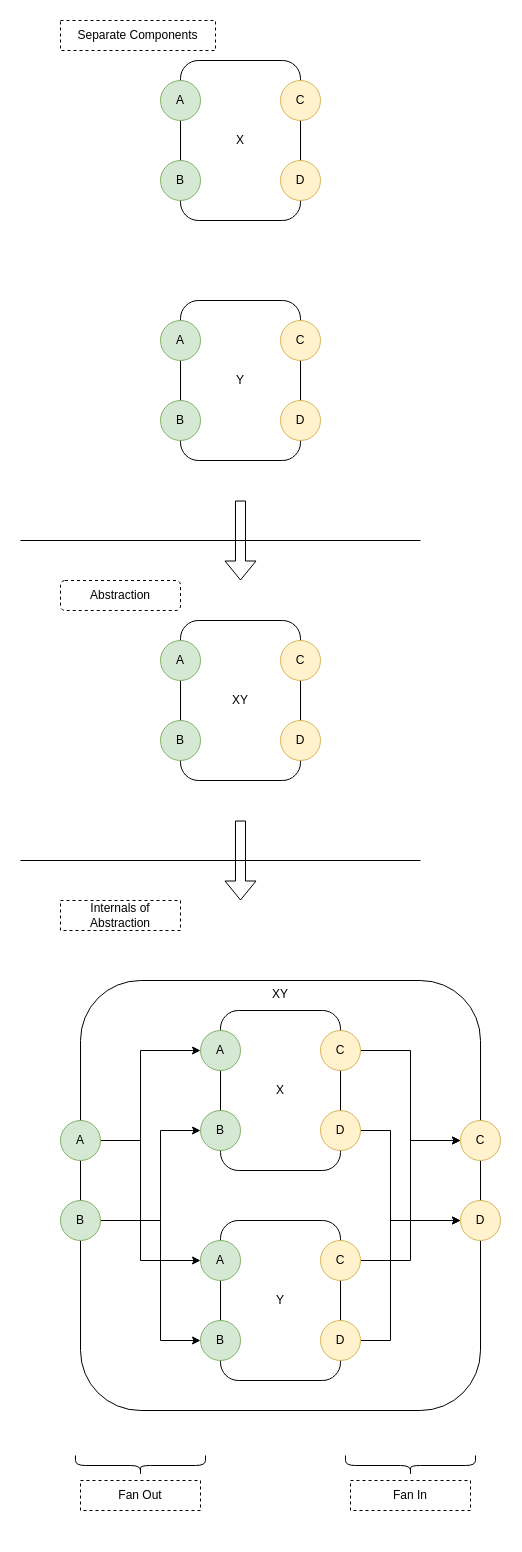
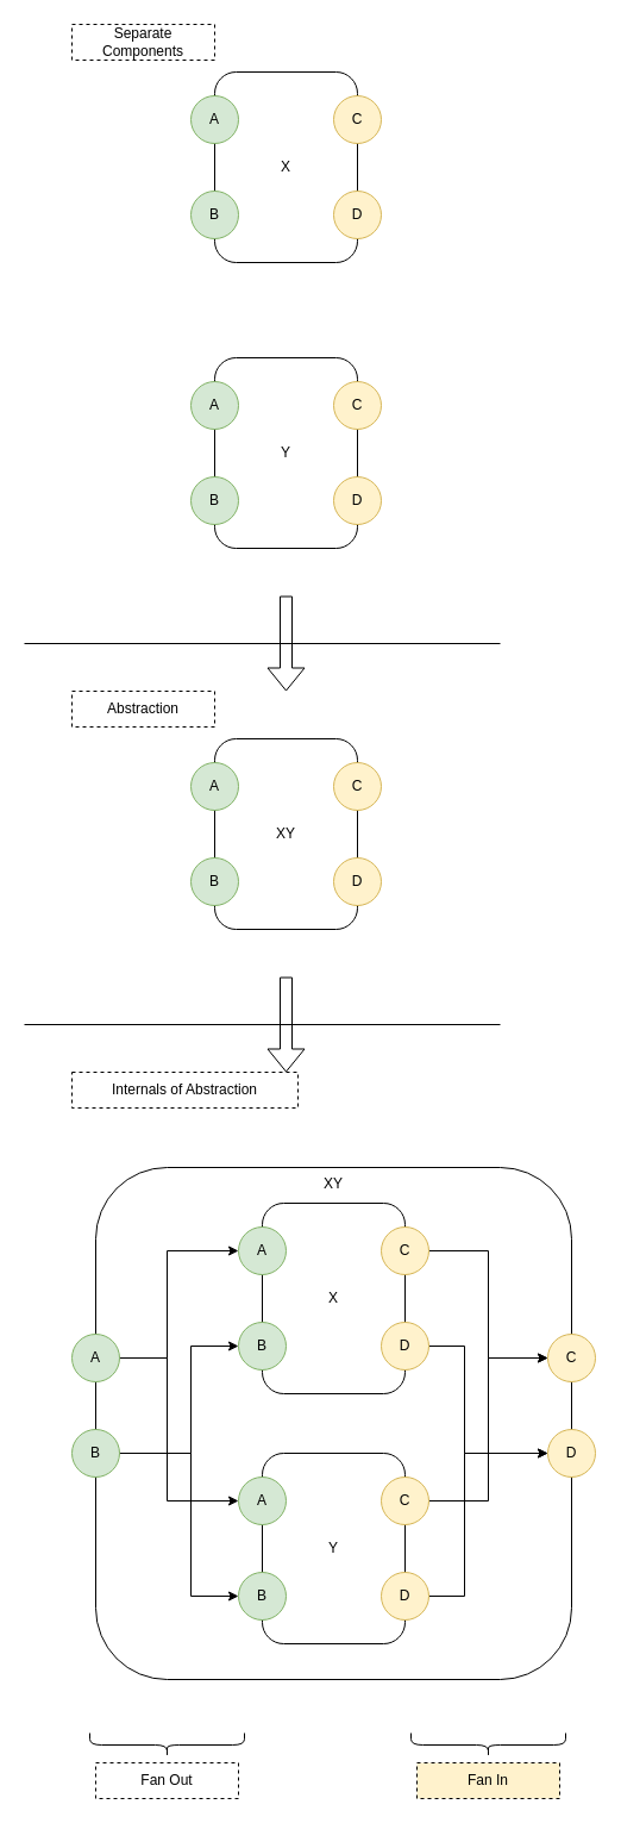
  <mxCell id="0" />
  <mxCell id="1" parent="0" />
  <mxCell id="2" value="XY" style="rounded=1;whiteSpace=wrap;html=1;verticalAlign=top;" vertex="1" parent="1"><mxGeometry x="80" y="980" width="400" height="430" as="geometry" /></mxCell>
  <mxCell id="3" value="X" style="rounded=1;whiteSpace=wrap;html=1;" vertex="1" parent="1"><mxGeometry x="180" y="60" width="120" height="160" as="geometry" /></mxCell>
  <mxCell id="4" value="A" style="ellipse;whiteSpace=wrap;html=1;aspect=fixed;fillColor=#d5e8d4;strokeColor=#82b366;" vertex="1" parent="1"><mxGeometry x="160" y="80" width="40" height="40" as="geometry" /></mxCell>
  <mxCell id="5" value="B" style="ellipse;whiteSpace=wrap;html=1;aspect=fixed;fillColor=#d5e8d4;strokeColor=#82b366;" vertex="1" parent="1"><mxGeometry x="160" y="160" width="40" height="40" as="geometry" /></mxCell>
  <mxCell id="6" value="C" style="ellipse;whiteSpace=wrap;html=1;aspect=fixed;fillColor=#fff2cc;strokeColor=#d6b656;" vertex="1" parent="1"><mxGeometry x="280" y="80" width="40" height="40" as="geometry" /></mxCell>
  <mxCell id="7" value="D" style="ellipse;whiteSpace=wrap;html=1;aspect=fixed;fillColor=#fff2cc;strokeColor=#d6b656;" vertex="1" parent="1"><mxGeometry x="280" y="160" width="40" height="40" as="geometry" /></mxCell>
  <mxCell id="8" value="Y" style="rounded=1;whiteSpace=wrap;html=1;" vertex="1" parent="1"><mxGeometry x="180" y="300" width="120" height="160" as="geometry" /></mxCell>
  <mxCell id="9" value="A" style="ellipse;whiteSpace=wrap;html=1;aspect=fixed;fillColor=#d5e8d4;strokeColor=#82b366;" vertex="1" parent="1"><mxGeometry x="160" y="320" width="40" height="40" as="geometry" /></mxCell>
  <mxCell id="10" value="B" style="ellipse;whiteSpace=wrap;html=1;aspect=fixed;fillColor=#d5e8d4;strokeColor=#82b366;" vertex="1" parent="1"><mxGeometry x="160" y="400" width="40" height="40" as="geometry" /></mxCell>
  <mxCell id="11" value="C" style="ellipse;whiteSpace=wrap;html=1;aspect=fixed;fillColor=#fff2cc;strokeColor=#d6b656;" vertex="1" parent="1"><mxGeometry x="280" y="320" width="40" height="40" as="geometry" /></mxCell>
  <mxCell id="12" value="D" style="ellipse;whiteSpace=wrap;html=1;aspect=fixed;fillColor=#fff2cc;strokeColor=#d6b656;" vertex="1" parent="1"><mxGeometry x="280" y="400" width="40" height="40" as="geometry" /></mxCell>
  <mxCell id="13" value="" style="endArrow=none;html=1;" edge="1" parent="1"><mxGeometry width="50" height="50" relative="1" as="geometry"><mxPoint x="20" y="540" as="sourcePoint" /><mxPoint x="420" y="540" as="targetPoint" /></mxGeometry></mxCell>
  <mxCell id="14" value="XY" style="rounded=1;whiteSpace=wrap;html=1;" vertex="1" parent="1"><mxGeometry x="180" y="620" width="120" height="160" as="geometry" /></mxCell>
  <mxCell id="15" value="A" style="ellipse;whiteSpace=wrap;html=1;aspect=fixed;fillColor=#d5e8d4;strokeColor=#82b366;" vertex="1" parent="1"><mxGeometry x="160" y="640" width="40" height="40" as="geometry" /></mxCell>
  <mxCell id="16" value="B" style="ellipse;whiteSpace=wrap;html=1;aspect=fixed;fillColor=#d5e8d4;strokeColor=#82b366;" vertex="1" parent="1"><mxGeometry x="160" y="720" width="40" height="40" as="geometry" /></mxCell>
  <mxCell id="17" value="C" style="ellipse;whiteSpace=wrap;html=1;aspect=fixed;fillColor=#fff2cc;strokeColor=#d6b656;" vertex="1" parent="1"><mxGeometry x="280" y="640" width="40" height="40" as="geometry" /></mxCell>
  <mxCell id="18" value="D" style="ellipse;whiteSpace=wrap;html=1;aspect=fixed;fillColor=#fff2cc;strokeColor=#d6b656;" vertex="1" parent="1"><mxGeometry x="280" y="720" width="40" height="40" as="geometry" /></mxCell>
- <mxCell id="19" value="Separate Components" style="rounded=0;whiteSpace=wrap;html=1;dashed=1;" vertex="1" parent="1"><mxGeometry x="60" y="20" width="155" height="30" as="geometry" /></mxCell>
- <mxCell id="20" value="Abstraction" style="whiteSpace=wrap;html=1;dashed=1;rounded=1;" vertex="1" parent="1"><mxGeometry x="60" y="580" width="120" height="30" as="geometry" /></mxCell>
+ <mxCell id="19" value="Separate Components" style="rounded=0;whiteSpace=wrap;html=1;dashed=1;" vertex="1" parent="1"><mxGeometry x="60" y="20" width="120" height="30" as="geometry" /></mxCell>
+ <mxCell id="20" value="Abstraction" style="rounded=0;whiteSpace=wrap;html=1;dashed=1;" vertex="1" parent="1"><mxGeometry x="60" y="580" width="120" height="30" as="geometry" /></mxCell>
  <mxCell id="21" value="" style="shape=flexArrow;endArrow=classic;html=1;" edge="1" parent="1"><mxGeometry width="50" height="50" relative="1" as="geometry"><mxPoint x="240" y="500" as="sourcePoint" /><mxPoint x="240" y="580" as="targetPoint" /></mxGeometry></mxCell>
  <mxCell id="22" value="X" style="rounded=1;whiteSpace=wrap;html=1;" vertex="1" parent="1"><mxGeometry x="220" y="1010" width="120" height="160" as="geometry" /></mxCell>
  <mxCell id="23" value="A" style="ellipse;whiteSpace=wrap;html=1;aspect=fixed;fillColor=#d5e8d4;strokeColor=#82b366;" vertex="1" parent="1"><mxGeometry x="200" y="1030" width="40" height="40" as="geometry" /></mxCell>
  <mxCell id="24" value="B" style="ellipse;whiteSpace=wrap;html=1;aspect=fixed;fillColor=#d5e8d4;strokeColor=#82b366;" vertex="1" parent="1"><mxGeometry x="200" y="1110" width="40" height="40" as="geometry" /></mxCell>
  <mxCell id="25" value="C" style="ellipse;whiteSpace=wrap;html=1;aspect=fixed;fillColor=#fff2cc;strokeColor=#d6b656;" vertex="1" parent="1"><mxGeometry x="460" y="1120" width="40" height="40" as="geometry" /></mxCell>
  <mxCell id="26" value="D" style="ellipse;whiteSpace=wrap;html=1;aspect=fixed;fillColor=#fff2cc;strokeColor=#d6b656;" vertex="1" parent="1"><mxGeometry x="460" y="1200" width="40" height="40" as="geometry" /></mxCell>
  <mxCell id="27" value="Y" style="rounded=1;whiteSpace=wrap;html=1;" vertex="1" parent="1"><mxGeometry x="220" y="1220" width="120" height="160" as="geometry" /></mxCell>
  <mxCell id="28" value="A" style="ellipse;whiteSpace=wrap;html=1;aspect=fixed;fillColor=#d5e8d4;strokeColor=#82b366;" vertex="1" parent="1"><mxGeometry x="200" y="1240" width="40" height="40" as="geometry" /></mxCell>
  <mxCell id="29" value="B" style="ellipse;whiteSpace=wrap;html=1;aspect=fixed;fillColor=#d5e8d4;strokeColor=#82b366;" vertex="1" parent="1"><mxGeometry x="200" y="1320" width="40" height="40" as="geometry" /></mxCell>
  <mxCell id="30" style="edgeStyle=orthogonalEdgeStyle;rounded=0;orthogonalLoop=1;jettySize=auto;html=1;exitX=1;exitY=0.5;exitDx=0;exitDy=0;" edge="1" parent="1" source="31" target="25"><mxGeometry relative="1" as="geometry"><Array as="points"><mxPoint x="410" y="1260" /><mxPoint x="410" y="1140" /></Array></mxGeometry></mxCell>
  <mxCell id="31" value="C" style="ellipse;whiteSpace=wrap;html=1;aspect=fixed;fillColor=#fff2cc;strokeColor=#d6b656;" vertex="1" parent="1"><mxGeometry x="320" y="1240" width="40" height="40" as="geometry" /></mxCell>
  <mxCell id="32" style="edgeStyle=orthogonalEdgeStyle;rounded=0;orthogonalLoop=1;jettySize=auto;html=1;exitX=1;exitY=0.5;exitDx=0;exitDy=0;entryX=0;entryY=0.5;entryDx=0;entryDy=0;" edge="1" parent="1" source="33" target="26"><mxGeometry relative="1" as="geometry"><Array as="points"><mxPoint x="390" y="1340" /><mxPoint x="390" y="1220" /></Array></mxGeometry></mxCell>
  <mxCell id="33" value="D" style="ellipse;whiteSpace=wrap;html=1;aspect=fixed;fillColor=#fff2cc;strokeColor=#d6b656;" vertex="1" parent="1"><mxGeometry x="320" y="1320" width="40" height="40" as="geometry" /></mxCell>
  <mxCell id="34" value="" style="endArrow=none;html=1;" edge="1" parent="1"><mxGeometry width="50" height="50" relative="1" as="geometry"><mxPoint x="20" y="860" as="sourcePoint" /><mxPoint x="420" y="860" as="targetPoint" /></mxGeometry></mxCell>
- <mxCell id="35" value="Internals of Abstraction" style="rounded=0;whiteSpace=wrap;html=1;dashed=1;" vertex="1" parent="1"><mxGeometry x="60" y="900" width="120" height="30" as="geometry" /></mxCell>
+ <mxCell id="35" value="Internals of Abstraction" style="rounded=0;whiteSpace=wrap;html=1;dashed=1;" vertex="1" parent="1"><mxGeometry x="60" y="900" width="190" height="30" as="geometry" /></mxCell>
  <mxCell id="36" value="" style="shape=flexArrow;endArrow=classic;html=1;" edge="1" parent="1"><mxGeometry width="50" height="50" relative="1" as="geometry"><mxPoint x="240" y="820" as="sourcePoint" /><mxPoint x="240" y="900" as="targetPoint" /></mxGeometry></mxCell>
  <mxCell id="37" style="edgeStyle=orthogonalEdgeStyle;rounded=0;orthogonalLoop=1;jettySize=auto;html=1;exitX=1;exitY=0.5;exitDx=0;exitDy=0;" edge="1" parent="1" source="39" target="23"><mxGeometry relative="1" as="geometry"><Array as="points"><mxPoint x="140" y="1140" /><mxPoint x="140" y="1050" /></Array></mxGeometry></mxCell>
  <mxCell id="38" style="edgeStyle=orthogonalEdgeStyle;rounded=0;orthogonalLoop=1;jettySize=auto;html=1;exitX=1;exitY=0.5;exitDx=0;exitDy=0;" edge="1" parent="1" source="39" target="28"><mxGeometry relative="1" as="geometry"><Array as="points"><mxPoint x="140" y="1140" /><mxPoint x="140" y="1260" /></Array></mxGeometry></mxCell>
  <mxCell id="39" value="A" style="ellipse;whiteSpace=wrap;html=1;aspect=fixed;fillColor=#d5e8d4;strokeColor=#82b366;" vertex="1" parent="1"><mxGeometry x="60" y="1120" width="40" height="40" as="geometry" /></mxCell>
  <mxCell id="40" style="edgeStyle=orthogonalEdgeStyle;rounded=0;orthogonalLoop=1;jettySize=auto;html=1;exitX=1;exitY=0.5;exitDx=0;exitDy=0;" edge="1" parent="1" source="42" target="24"><mxGeometry relative="1" as="geometry"><Array as="points"><mxPoint x="160" y="1220" /><mxPoint x="160" y="1130" /></Array></mxGeometry></mxCell>
  <mxCell id="41" style="edgeStyle=orthogonalEdgeStyle;rounded=0;orthogonalLoop=1;jettySize=auto;html=1;exitX=1;exitY=0.5;exitDx=0;exitDy=0;" edge="1" parent="1" source="42" target="29"><mxGeometry relative="1" as="geometry"><Array as="points"><mxPoint x="160" y="1220" /><mxPoint x="160" y="1340" /></Array></mxGeometry></mxCell>
  <mxCell id="42" value="B" style="ellipse;whiteSpace=wrap;html=1;aspect=fixed;fillColor=#d5e8d4;strokeColor=#82b366;" vertex="1" parent="1"><mxGeometry x="60" y="1200" width="40" height="40" as="geometry" /></mxCell>
  <mxCell id="43" style="edgeStyle=orthogonalEdgeStyle;rounded=0;orthogonalLoop=1;jettySize=auto;html=1;exitX=1;exitY=0.5;exitDx=0;exitDy=0;entryX=0;entryY=0.5;entryDx=0;entryDy=0;" edge="1" parent="1" source="44" target="25"><mxGeometry relative="1" as="geometry" /></mxCell>
  <mxCell id="44" value="C" style="ellipse;whiteSpace=wrap;html=1;aspect=fixed;fillColor=#fff2cc;strokeColor=#d6b656;" vertex="1" parent="1"><mxGeometry x="320" y="1030" width="40" height="40" as="geometry" /></mxCell>
  <mxCell id="45" style="edgeStyle=orthogonalEdgeStyle;rounded=0;orthogonalLoop=1;jettySize=auto;html=1;exitX=1;exitY=0.5;exitDx=0;exitDy=0;" edge="1" parent="1" source="46" target="26"><mxGeometry relative="1" as="geometry"><Array as="points"><mxPoint x="390" y="1130" /><mxPoint x="390" y="1220" /></Array></mxGeometry></mxCell>
  <mxCell id="46" value="D" style="ellipse;whiteSpace=wrap;html=1;aspect=fixed;fillColor=#fff2cc;strokeColor=#d6b656;" vertex="1" parent="1"><mxGeometry x="320" y="1110" width="40" height="40" as="geometry" /></mxCell>
  <mxCell id="47" value="" style="shape=curlyBracket;whiteSpace=wrap;html=1;rounded=1;rotation=-90;" vertex="1" parent="1"><mxGeometry x="130" y="1400" width="20" height="130" as="geometry" /></mxCell>
  <mxCell id="48" value="" style="shape=curlyBracket;whiteSpace=wrap;html=1;rounded=1;rotation=-90;" vertex="1" parent="1"><mxGeometry x="400" y="1400" width="20" height="130" as="geometry" /></mxCell>
  <mxCell id="49" value="Fan Out" style="rounded=0;whiteSpace=wrap;html=1;dashed=1;" vertex="1" parent="1"><mxGeometry x="80" y="1480" width="120" height="30" as="geometry" /></mxCell>
- <mxCell id="50" value="Fan In" style="rounded=0;whiteSpace=wrap;html=1;dashed=1;" vertex="1" parent="1"><mxGeometry x="350" y="1480" width="120" height="30" as="geometry" /></mxCell>
+ <mxCell id="50" value="Fan In" style="rounded=0;whiteSpace=wrap;html=1;dashed=1;fillColor=#fff2cc;" vertex="1" parent="1"><mxGeometry x="350" y="1480" width="120" height="30" as="geometry" /></mxCell>
